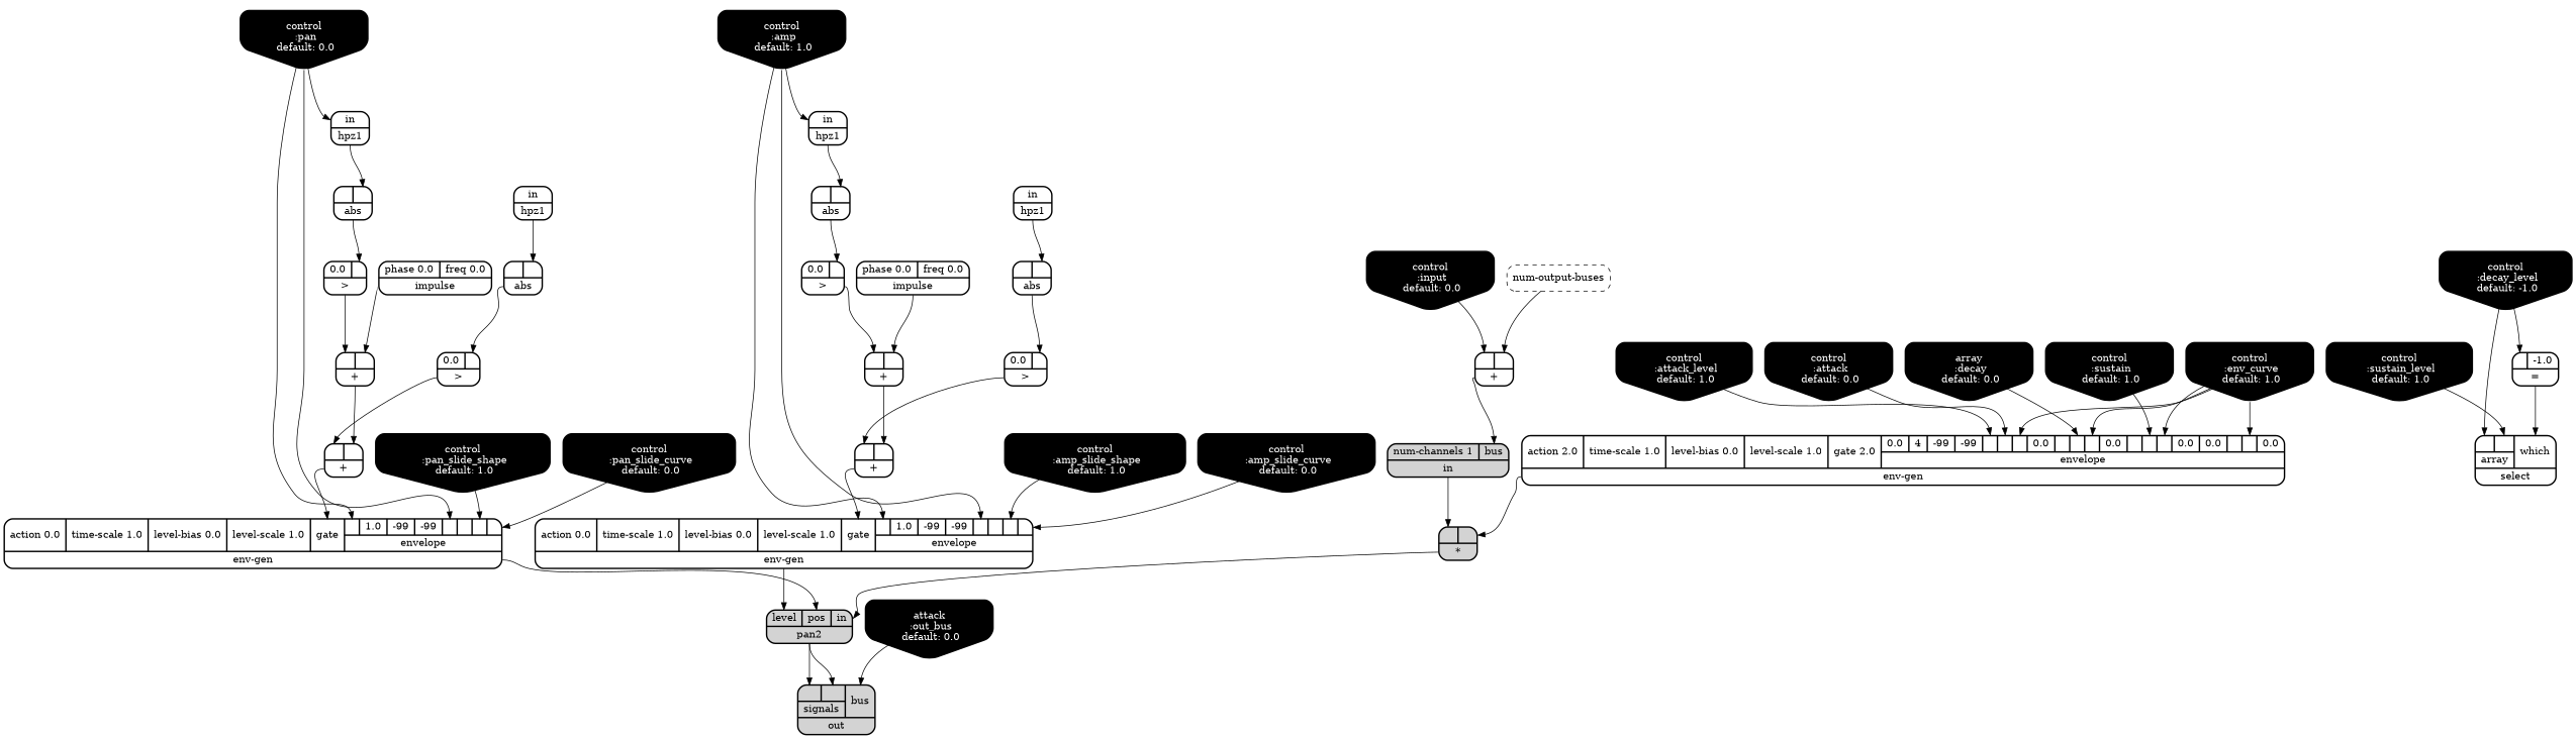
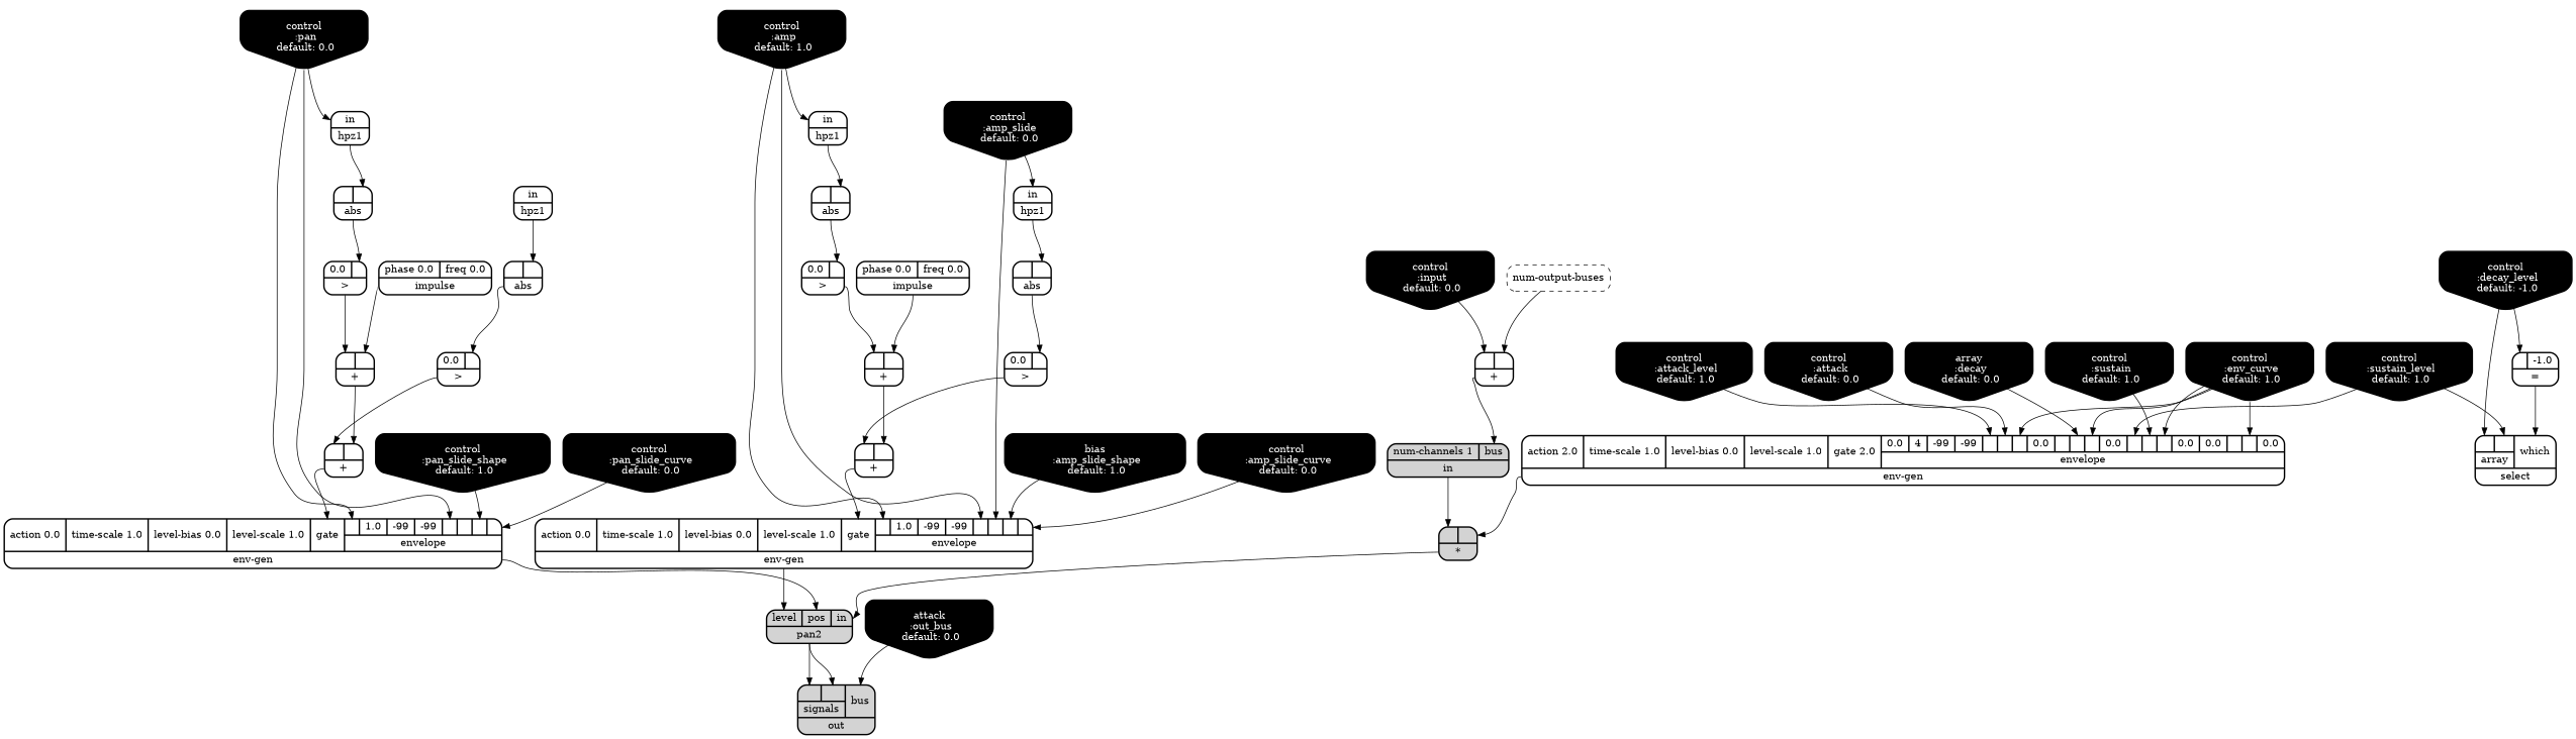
  digraph {
    node [rankdir=LR shape=record style="bold, rounded"]
    edge [headport=a tailport=__UG_NAME__]
    n1 [label="{{ <b> |<a> } |<__UG_NAME__>* }" style="filled, bold, rounded"]
    n2 [label="{{ <level> level|<pos> pos|<in> in} |<__UG_NAME__>pan2 }" style="filled, bold, rounded"]
    n3 [label="{{ {{<signals___pan2___0>|<signals___pan2___1>}|signals}|<bus> bus} |<__UG_NAME__>out }" style="filled, bold, rounded"]
    n4 [label="{{ <b> |<a> } |<__UG_NAME__>+ }"]
    n5 [label="{{ <b> |<a> } |<__UG_NAME__>+ }"]
    n6 [label="{{ <action> action 0.0|<time____scale> time-scale 1.0|<level____bias> level-bias 0.0|<level____scale> level-scale 1.0|<gate> gate|{{<envelope___control___0>|1.0|-99|-99|<envelope___control___4>|<envelope___control___5>|<envelope___control___6>|<envelope___control___7>}|envelope}} |<__UG_NAME__>env-gen }"]
    n7 [label="{{ <b> |<a> } |<__UG_NAME__>+ }"]
    n8 [label="{{ <num____channels> num-channels 1|<bus> bus} |<__UG_NAME__>in }" style="filled, bold, rounded"]
    n9 [label="{{ <b> |<a> } |<__UG_NAME__>+ }"]
    n10 [label="{{ <b> |<a> } |<__UG_NAME__>+ }"]
    n11 [label="{{ <action> action 0.0|<time____scale> time-scale 1.0|<level____bias> level-bias 0.0|<level____scale> level-scale 1.0|<gate> gate|{{<envelope___control___0>|1.0|-99|-99|<envelope___control___4>|<envelope___control___5>|<envelope___control___6>|<envelope___control___7>}|envelope}} |<__UG_NAME__>env-gen }"]
    n12 [label="{{ <b> |<a> -1.0} |<__UG_NAME__>= }"]
    n13 [label="{{ {{<array___control___0>|<array___control___1>}|array}|<which> which} |<__UG_NAME__>select }"]
    n14 [label="{{ <b> 0.0|<a> } |<__UG_NAME__>\> }"]
    n15 [label="{{ <b> 0.0|<a> } |<__UG_NAME__>\> }"]
    n16 [label="{{ <b> 0.0|<a> } |<__UG_NAME__>\> }"]
    n17 [label="{{ <b> 0.0|<a> } |<__UG_NAME__>\> }"]
    n18 [label="{{ <b> |<a> } |<__UG_NAME__>abs }"]
    n19 [label="{{ <b> |<a> } |<__UG_NAME__>abs }"]
    n20 [label="{{ <b> |<a> } |<__UG_NAME__>abs }"]
    n21 [label="{{ <b> |<a> } |<__UG_NAME__>abs }"]
    n22 [fillcolor=black fontcolor=white label="control\n :amp\n default: 1.0" shape=invhouse style="rounded, filled, bold" rankdir=""]
    n23 [label="{{ <in> in} |<__UG_NAME__>hpz1 }"]
+   n24 [fillcolor=black fontcolor=white label="control\n :amp_slide\n default: 0.0" shape=invhouse style="rounded, filled, bold" rankdir=""]
    n25 [label="{{ <in> in} |<__UG_NAME__>hpz1 }"]
-   n26 [fillcolor=black fontcolor=white label="control\n :amp_slide_shape\n default: 1.0" shape=invhouse style="rounded, filled, bold" rankdir=""]
+   n26 [fillcolor=black fontcolor=white label="bias\n :amp_slide_shape\n default: 1.0" shape=invhouse style="rounded, filled, bold" rankdir=""]
    n27 [fillcolor=black fontcolor=white label="control\n :amp_slide_curve\n default: 0.0" shape=invhouse style="rounded, filled, bold" rankdir=""]
    n28 [fillcolor=black fontcolor=white label="control\n :pan\n default: 0.0" shape=invhouse style="rounded, filled, bold" rankdir=""]
    n29 [label="{{ <in> in} |<__UG_NAME__>hpz1 }"]
    n30 [label="{{ <in> in} |<__UG_NAME__>hpz1 }"]
    n31 [fillcolor=black fontcolor=white label="control\n :pan_slide_shape\n default: 1.0" shape=invhouse style="rounded, filled, bold" rankdir=""]
    n32 [fillcolor=black fontcolor=white label="control\n :pan_slide_curve\n default: 0.0" shape=invhouse style="rounded, filled, bold" rankdir=""]
    n33 [fillcolor=black fontcolor=white label="control\n :attack\n default: 0.0" shape=invhouse style="rounded, filled, bold" rankdir=""]
    n34 [label="{{ <action> action 2.0|<time____scale> time-scale 1.0|<level____bias> level-bias 0.0|<level____scale> level-scale 1.0|<gate> gate 2.0|{{0.0|4|-99|-99|<envelope___control___4>|<envelope___control___5>|<envelope___control___6>|0.0|<envelope___select___8>|<envelope___control___9>|<envelope___control___10>|0.0|<envelope___control___12>|<envelope___control___13>|<envelope___control___14>|0.0|0.0|<envelope___control___17>|<envelope___control___18>|0.0}|envelope}} |<__UG_NAME__>env-gen }"]
    n35 [fillcolor=black fontcolor=white label="array\n :decay\n default: 0.0" shape=invhouse style="rounded, filled, bold" rankdir=""]
    n36 [fillcolor=black fontcolor=white label="control\n :sustain\n default: 1.0" shape=invhouse style="rounded, filled, bold" rankdir=""]
    n37 [fillcolor=black fontcolor=white label="control\n :attack_level\n default: 1.0" shape=invhouse style="rounded, filled, bold" rankdir=""]
    n38 [fillcolor=black fontcolor=white label="control\n :decay_level\n default: -1.0" shape=invhouse style="rounded, filled, bold" rankdir=""]
    n39 [fillcolor=black fontcolor=white label="control\n :sustain_level\n default: 1.0" shape=invhouse style="rounded, filled, bold" rankdir=""]
    n40 [fillcolor=black fontcolor=white label="control\n :env_curve\n default: 1.0" shape=invhouse style="rounded, filled, bold" rankdir=""]
    n41 [fillcolor=black fontcolor=white label="control\n :input\n default: 0.0" shape=invhouse style="rounded, filled, bold" rankdir=""]
    n42 [fillcolor=black fontcolor=white label="attack\n :out_bus\n default: 0.0" shape=invhouse style="rounded, filled, bold" rankdir=""]
    n43 [label="{{ <phase> phase 0.0|<freq> freq 0.0} |<__UG_NAME__>impulse }"]
    n44 [label="{{ <phase> phase 0.0|<freq> freq 0.0} |<__UG_NAME__>impulse }"]
    n45 [label="{<__UG_NAME__>num-output-buses }" style="dashed, rounded"]
    n1 -> n2 [headport=in]
    n2 -> n3 [headport=signals___pan2___0]
    n2 -> n3 [headport=signals___pan2___1]
    n4 -> n5
    n5 -> n6 [headport=gate]
    n6 -> n2 [headport=pos]
    n7 -> n8 [headport=bus]
    n8 -> n1 [headport=b]
    n9 -> n10
    n10 -> n11 [headport=gate]
    n11 -> n2 [headport=level]
    n12 -> n13 [headport=which]
    n14 -> n5 [headport=b]
    n15 -> n4 [headport=b]
    n16 -> n9 [headport=b]
    n17 -> n10 [headport=b]
    n18 -> n14
    n19 -> n15
    n20 -> n16
    n21 -> n17
    n22 -> n11 [headport=envelope___control___0]
    n22 -> n11 [headport=envelope___control___4]
    n22 -> n23 [headport=in]
    n23 -> n20
+   n24 -> n11 [headport=envelope___control___5]
+   n24 -> n25 [headport=in]
    n25 -> n21
    n26 -> n11 [headport=envelope___control___6]
    n27 -> n11 [headport=envelope___control___7]
    n28 -> n6 [headport=envelope___control___0]
    n28 -> n6 [headport=envelope___control___4]
    n28 -> n29 [headport=in]
    n29 -> n19
    n30 -> n18
    n31 -> n6 [headport=envelope___control___6]
    n32 -> n6 [headport=envelope___control___7]
    n33 -> n34 [headport=envelope___control___5]
    n34 -> n1
    n35 -> n34 [headport=envelope___control___9]
    n36 -> n34 [headport=envelope___control___13]
    n37 -> n34 [headport=envelope___control___4]
    n38 -> n12 [headport=b]
    n38 -> n13 [headport=array___control___0]
    n39 -> n13 [headport=array___control___1]
+   n39 -> n34 [headport=envelope___control___12]
    n40 -> n34 [headport=envelope___control___6]
    n40 -> n34 [headport=envelope___control___10]
    n40 -> n34 [headport=envelope___control___14]
    n40 -> n34 [headport=envelope___control___18]
    n41 -> n7 [headport=b]
    n42 -> n3 [headport=bus]
    n43 -> n4
    n44 -> n9
    n45 -> n7
  }
